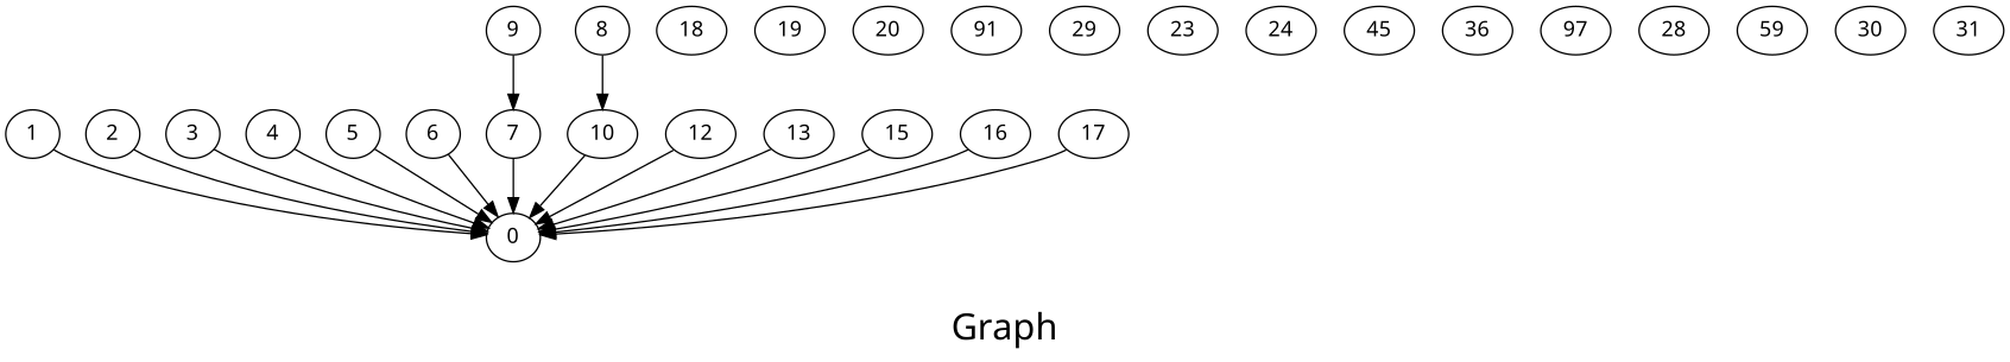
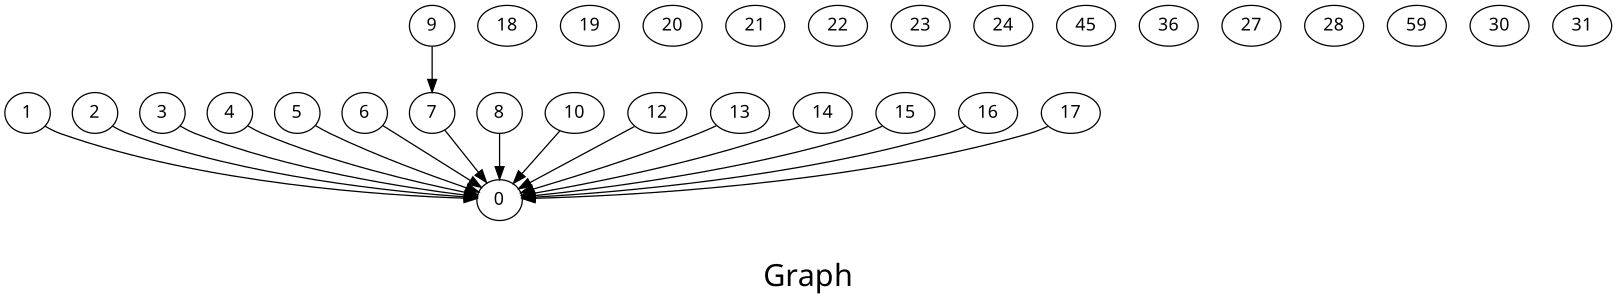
  digraph {
    fontname="Noto Sans"
    fontsize=24
    label="\nGraph\n"
    splines=true
    node [fontname="Noto Sans" shape=ellipse]
    edge [fontname="Noto Sans"]
    n1 [height=0.3 label=0 width=0.3]
    n2 [height=0.3 label=1 width=0.3]
    n3 [height=0.3 label=2 width=0.3]
    n4 [height=0.3 label=3 width=0.3]
    n5 [height=0.3 label=4 width=0.3]
    n6 [height=0.3 label=5 width=0.3]
    n7 [height=0.3 label=6 width=0.3]
    n8 [height=0.3 label=7 width=0.3]
    n9 [height=0.3 label=8 width=0.3]
    n10 [height=0.3 label=9 width=0.3]
    n11 [height=0.3 label=10 width=0.3]
    n12 [height=0.3 label=12 width=0.3]
    n13 [height=0.3 label=13 width=0.3]
+   n14 [height=0.3 label=14 width=0.3]
    n15 [height=0.3 label=15 width=0.3]
    n16 [height=0.3 label=16 width=0.3]
    n17 [height=0.3 label=17 width=0.3]
    n18 [height=0.3 label=18 width=0.3]
    n19 [height=0.3 label=19 width=0.3]
    n20 [height=0.3 label=20 width=0.3]
-   n21 [height=0.3 label=91 width=0.3]
-   n22 [height=0.3 label=29 width=0.3]
+   n21 [height=0.3 label=21 width=0.3]
+   n22 [height=0.3 label=22 width=0.3]
    n23 [height=0.3 label=23 width=0.3]
    n24 [height=0.3 label=24 width=0.3]
    n25 [height=0.3 label=45 width=0.3]
    n26 [height=0.3 label=36 width=0.3]
-   n27 [height=0.3 label=97 width=0.3]
+   n27 [height=0.3 label=27 width=0.3]
    n28 [height=0.3 label=28 width=0.3]
    n29 [height=0.3 label=59 width=0.3]
    n30 [height=0.3 label=30 width=0.3]
    n31 [height=0.3 label=31 width=0.3]
    n2 -> n1
    n3 -> n1
    n4 -> n1
    n5 -> n1
    n6 -> n1
    n7 -> n1
    n8 -> n1
-   n9 -> n11
+   n9 -> n1
    n10 -> n8
    n11 -> n1
    n12 -> n1
    n13 -> n1
+   n14 -> n1
    n15 -> n1
    n16 -> n1
    n17 -> n1
  }
